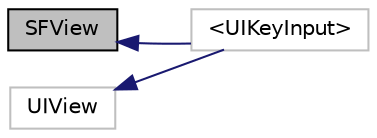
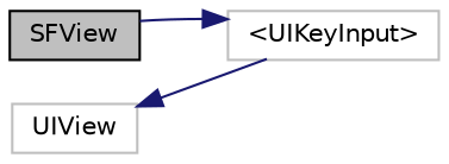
  digraph {
    rankdir=LR
    node [color=grey75 fillcolor=white fontname=Helvetica fontsize=10 shape=record style=filled]
    edge [color=midnightblue dir=back fontname=Helvetica fontsize=10 labelfontname=Helvetica labelfontsize=10 style=solid]
    n1 [color=black fillcolor=grey75 fontcolor=black height=0.2 label=SFView width=0.4]
    n2 [height=0.2 label=UIView width=0.4]
    n3 [height=0.2 label="\<UIKeyInput\>" width=0.4]
    n2 -> n3
-   n1 -> n3
+   n3 -> n1
  }
